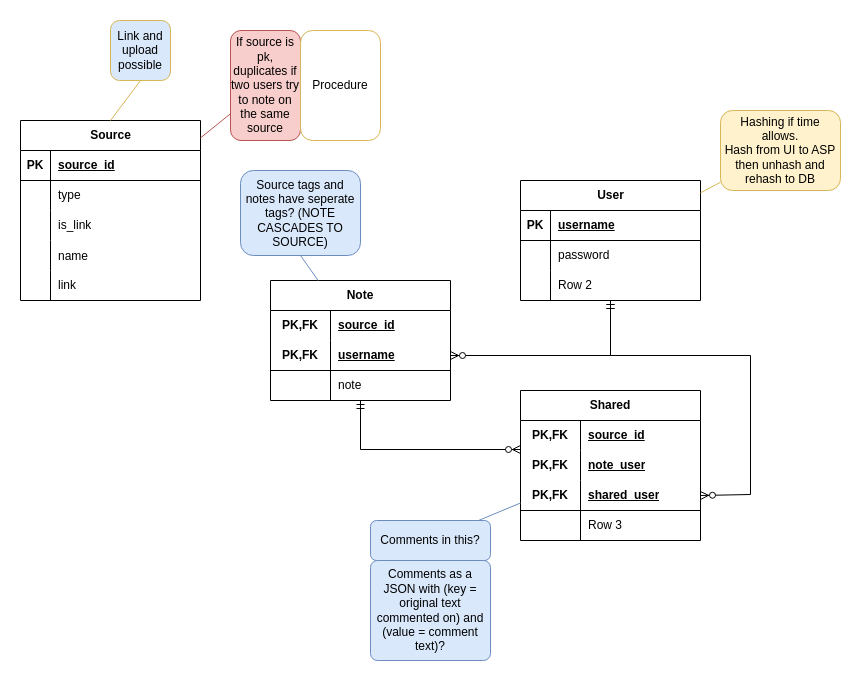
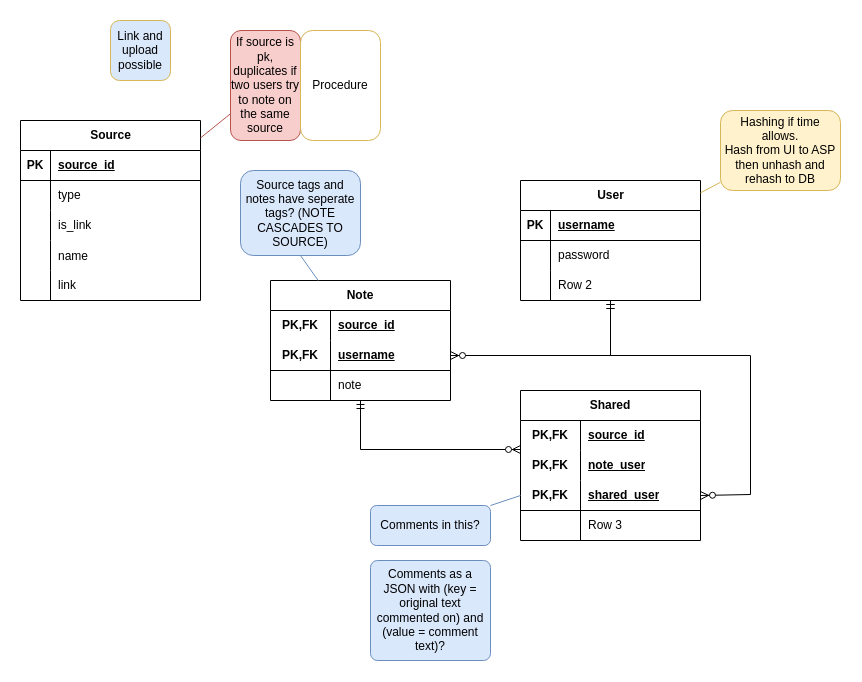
  <mxCell id="0" />
  <mxCell id="1" parent="0" />
  <mxCell id="2" value="Source" style="shape=table;startSize=30;container=1;collapsible=1;childLayout=tableLayout;fixedRows=1;rowLines=0;fontStyle=1;align=center;resizeLast=1;html=1;" vertex="1" parent="1"><mxGeometry x="20" y="120" width="180" height="180" as="geometry" /></mxCell>
  <mxCell id="3" value="" style="shape=tableRow;horizontal=0;startSize=0;swimlaneHead=0;swimlaneBody=0;fillColor=none;collapsible=0;dropTarget=0;points=[[0,0.5],[1,0.5]];portConstraint=eastwest;top=0;left=0;right=0;bottom=1;" vertex="1" parent="2"><mxGeometry y="30" width="180" height="30" as="geometry" /></mxCell>
  <mxCell id="4" value="PK" style="shape=partialRectangle;connectable=0;fillColor=none;top=0;left=0;bottom=0;right=0;fontStyle=1;overflow=hidden;whiteSpace=wrap;html=1;" vertex="1" parent="3"><mxGeometry width="30" height="30" as="geometry"><mxRectangle width="30" height="30" as="alternateBounds" /></mxGeometry></mxCell>
  <mxCell id="5" value="source_id" style="shape=partialRectangle;connectable=0;fillColor=none;top=0;left=0;bottom=0;right=0;align=left;spacingLeft=6;fontStyle=5;overflow=hidden;whiteSpace=wrap;html=1;" vertex="1" parent="3"><mxGeometry x="30" width="150" height="30" as="geometry"><mxRectangle width="150" height="30" as="alternateBounds" /></mxGeometry></mxCell>
  <mxCell id="6" value="" style="shape=tableRow;horizontal=0;startSize=0;swimlaneHead=0;swimlaneBody=0;fillColor=none;collapsible=0;dropTarget=0;points=[[0,0.5],[1,0.5]];portConstraint=eastwest;top=0;left=0;right=0;bottom=0;" vertex="1" parent="2"><mxGeometry y="60" width="180" height="30" as="geometry" /></mxCell>
  <mxCell id="7" value="" style="shape=partialRectangle;connectable=0;fillColor=none;top=0;left=0;bottom=0;right=0;editable=1;overflow=hidden;whiteSpace=wrap;html=1;" vertex="1" parent="6"><mxGeometry width="30" height="30" as="geometry"><mxRectangle width="30" height="30" as="alternateBounds" /></mxGeometry></mxCell>
  <mxCell id="8" value="type" style="shape=partialRectangle;connectable=0;fillColor=none;top=0;left=0;bottom=0;right=0;align=left;spacingLeft=6;overflow=hidden;whiteSpace=wrap;html=1;" vertex="1" parent="6"><mxGeometry x="30" width="150" height="30" as="geometry"><mxRectangle width="150" height="30" as="alternateBounds" /></mxGeometry></mxCell>
  <mxCell id="9" value="" style="shape=tableRow;horizontal=0;startSize=0;swimlaneHead=0;swimlaneBody=0;fillColor=none;collapsible=0;dropTarget=0;points=[[0,0.5],[1,0.5]];portConstraint=eastwest;top=0;left=0;right=0;bottom=0;" vertex="1" parent="2"><mxGeometry y="90" width="180" height="30" as="geometry" /></mxCell>
  <mxCell id="10" value="" style="shape=partialRectangle;connectable=0;fillColor=none;top=0;left=0;bottom=0;right=0;editable=1;overflow=hidden;whiteSpace=wrap;html=1;" vertex="1" parent="9"><mxGeometry width="30" height="30" as="geometry"><mxRectangle width="30" height="30" as="alternateBounds" /></mxGeometry></mxCell>
  <mxCell id="11" value="is_link" style="shape=partialRectangle;connectable=0;fillColor=none;top=0;left=0;bottom=0;right=0;align=left;spacingLeft=6;overflow=hidden;whiteSpace=wrap;html=1;" vertex="1" parent="9"><mxGeometry x="30" width="150" height="30" as="geometry"><mxRectangle width="150" height="30" as="alternateBounds" /></mxGeometry></mxCell>
  <mxCell id="12" value="" style="shape=tableRow;horizontal=0;startSize=0;swimlaneHead=0;swimlaneBody=0;fillColor=none;collapsible=0;dropTarget=0;points=[[0,0.5],[1,0.5]];portConstraint=eastwest;top=0;left=0;right=0;bottom=0;" vertex="1" parent="2"><mxGeometry y="120" width="180" height="30" as="geometry" /></mxCell>
  <mxCell id="13" value="" style="shape=partialRectangle;connectable=0;fillColor=none;top=0;left=0;bottom=0;right=0;editable=1;overflow=hidden;" vertex="1" parent="12"><mxGeometry width="30" height="30" as="geometry"><mxRectangle width="30" height="30" as="alternateBounds" /></mxGeometry></mxCell>
  <mxCell id="14" value="name" style="shape=partialRectangle;connectable=0;fillColor=none;top=0;left=0;bottom=0;right=0;align=left;spacingLeft=6;overflow=hidden;" vertex="1" parent="12"><mxGeometry x="30" width="150" height="30" as="geometry"><mxRectangle width="150" height="30" as="alternateBounds" /></mxGeometry></mxCell>
  <mxCell id="15" value="" style="shape=tableRow;horizontal=0;startSize=0;swimlaneHead=0;swimlaneBody=0;fillColor=none;collapsible=0;dropTarget=0;points=[[0,0.5],[1,0.5]];portConstraint=eastwest;top=0;left=0;right=0;bottom=0;" vertex="1" parent="2"><mxGeometry y="150" width="180" height="30" as="geometry" /></mxCell>
  <mxCell id="16" value="" style="shape=partialRectangle;connectable=0;fillColor=none;top=0;left=0;bottom=0;right=0;editable=1;overflow=hidden;whiteSpace=wrap;html=1;" vertex="1" parent="15"><mxGeometry width="30" height="30" as="geometry"><mxRectangle width="30" height="30" as="alternateBounds" /></mxGeometry></mxCell>
  <mxCell id="17" value="link" style="shape=partialRectangle;connectable=0;fillColor=none;top=0;left=0;bottom=0;right=0;align=left;spacingLeft=6;overflow=hidden;whiteSpace=wrap;html=1;" vertex="1" parent="15"><mxGeometry x="30" width="150" height="30" as="geometry"><mxRectangle width="150" height="30" as="alternateBounds" /></mxGeometry></mxCell>
  <mxCell id="18" value="Note" style="shape=table;startSize=30;container=1;collapsible=1;childLayout=tableLayout;fixedRows=1;rowLines=0;fontStyle=1;align=center;resizeLast=1;html=1;whiteSpace=wrap;" vertex="1" parent="1"><mxGeometry x="270" y="280" width="180" height="120" as="geometry" /></mxCell>
  <mxCell id="19" value="" style="shape=tableRow;horizontal=0;startSize=0;swimlaneHead=0;swimlaneBody=0;fillColor=none;collapsible=0;dropTarget=0;points=[[0,0.5],[1,0.5]];portConstraint=eastwest;top=0;left=0;right=0;bottom=0;html=1;" vertex="1" parent="18"><mxGeometry y="30" width="180" height="30" as="geometry" /></mxCell>
  <mxCell id="20" value="PK,FK" style="shape=partialRectangle;connectable=0;fillColor=none;top=0;left=0;bottom=0;right=0;fontStyle=1;overflow=hidden;html=1;whiteSpace=wrap;" vertex="1" parent="19"><mxGeometry width="60" height="30" as="geometry"><mxRectangle width="60" height="30" as="alternateBounds" /></mxGeometry></mxCell>
  <mxCell id="21" value="source_id" style="shape=partialRectangle;connectable=0;fillColor=none;top=0;left=0;bottom=0;right=0;align=left;spacingLeft=6;fontStyle=5;overflow=hidden;html=1;whiteSpace=wrap;" vertex="1" parent="19"><mxGeometry x="60" width="120" height="30" as="geometry"><mxRectangle width="120" height="30" as="alternateBounds" /></mxGeometry></mxCell>
  <mxCell id="22" value="" style="shape=tableRow;horizontal=0;startSize=0;swimlaneHead=0;swimlaneBody=0;fillColor=none;collapsible=0;dropTarget=0;points=[[0,0.5],[1,0.5]];portConstraint=eastwest;top=0;left=0;right=0;bottom=1;html=1;" vertex="1" parent="18"><mxGeometry y="60" width="180" height="30" as="geometry" /></mxCell>
  <mxCell id="23" value="PK,FK" style="shape=partialRectangle;connectable=0;fillColor=none;top=0;left=0;bottom=0;right=0;fontStyle=1;overflow=hidden;html=1;whiteSpace=wrap;" vertex="1" parent="22"><mxGeometry width="60" height="30" as="geometry"><mxRectangle width="60" height="30" as="alternateBounds" /></mxGeometry></mxCell>
  <mxCell id="24" value="username" style="shape=partialRectangle;connectable=0;fillColor=none;top=0;left=0;bottom=0;right=0;align=left;spacingLeft=6;fontStyle=5;overflow=hidden;html=1;whiteSpace=wrap;" vertex="1" parent="22"><mxGeometry x="60" width="120" height="30" as="geometry"><mxRectangle width="120" height="30" as="alternateBounds" /></mxGeometry></mxCell>
  <mxCell id="25" value="" style="shape=tableRow;horizontal=0;startSize=0;swimlaneHead=0;swimlaneBody=0;fillColor=none;collapsible=0;dropTarget=0;points=[[0,0.5],[1,0.5]];portConstraint=eastwest;top=0;left=0;right=0;bottom=0;html=1;" vertex="1" parent="18"><mxGeometry y="90" width="180" height="30" as="geometry" /></mxCell>
  <mxCell id="26" value="" style="shape=partialRectangle;connectable=0;fillColor=none;top=0;left=0;bottom=0;right=0;editable=1;overflow=hidden;html=1;whiteSpace=wrap;" vertex="1" parent="25"><mxGeometry width="60" height="30" as="geometry"><mxRectangle width="60" height="30" as="alternateBounds" /></mxGeometry></mxCell>
  <mxCell id="27" value="note" style="shape=partialRectangle;connectable=0;fillColor=none;top=0;left=0;bottom=0;right=0;align=left;spacingLeft=6;overflow=hidden;html=1;whiteSpace=wrap;" vertex="1" parent="25"><mxGeometry x="60" width="120" height="30" as="geometry"><mxRectangle width="120" height="30" as="alternateBounds" /></mxGeometry></mxCell>
  <mxCell id="28" value="User" style="shape=table;startSize=30;container=1;collapsible=1;childLayout=tableLayout;fixedRows=1;rowLines=0;fontStyle=1;align=center;resizeLast=1;html=1;" vertex="1" parent="1"><mxGeometry x="520" y="180" width="180" height="120" as="geometry" /></mxCell>
  <mxCell id="29" value="" style="shape=tableRow;horizontal=0;startSize=0;swimlaneHead=0;swimlaneBody=0;fillColor=none;collapsible=0;dropTarget=0;points=[[0,0.5],[1,0.5]];portConstraint=eastwest;top=0;left=0;right=0;bottom=1;" vertex="1" parent="28"><mxGeometry y="30" width="180" height="30" as="geometry" /></mxCell>
  <mxCell id="30" value="PK" style="shape=partialRectangle;connectable=0;fillColor=none;top=0;left=0;bottom=0;right=0;fontStyle=1;overflow=hidden;whiteSpace=wrap;html=1;" vertex="1" parent="29"><mxGeometry width="30" height="30" as="geometry"><mxRectangle width="30" height="30" as="alternateBounds" /></mxGeometry></mxCell>
  <mxCell id="31" value="username" style="shape=partialRectangle;connectable=0;fillColor=none;top=0;left=0;bottom=0;right=0;align=left;spacingLeft=6;fontStyle=5;overflow=hidden;whiteSpace=wrap;html=1;" vertex="1" parent="29"><mxGeometry x="30" width="150" height="30" as="geometry"><mxRectangle width="150" height="30" as="alternateBounds" /></mxGeometry></mxCell>
  <mxCell id="32" value="" style="shape=tableRow;horizontal=0;startSize=0;swimlaneHead=0;swimlaneBody=0;fillColor=none;collapsible=0;dropTarget=0;points=[[0,0.5],[1,0.5]];portConstraint=eastwest;top=0;left=0;right=0;bottom=0;" vertex="1" parent="28"><mxGeometry y="60" width="180" height="30" as="geometry" /></mxCell>
  <mxCell id="33" value="" style="shape=partialRectangle;connectable=0;fillColor=none;top=0;left=0;bottom=0;right=0;editable=1;overflow=hidden;whiteSpace=wrap;html=1;" vertex="1" parent="32"><mxGeometry width="30" height="30" as="geometry"><mxRectangle width="30" height="30" as="alternateBounds" /></mxGeometry></mxCell>
  <mxCell id="34" value="password" style="shape=partialRectangle;connectable=0;fillColor=none;top=0;left=0;bottom=0;right=0;align=left;spacingLeft=6;overflow=hidden;whiteSpace=wrap;html=1;" vertex="1" parent="32"><mxGeometry x="30" width="150" height="30" as="geometry"><mxRectangle width="150" height="30" as="alternateBounds" /></mxGeometry></mxCell>
  <mxCell id="35" value="" style="shape=tableRow;horizontal=0;startSize=0;swimlaneHead=0;swimlaneBody=0;fillColor=none;collapsible=0;dropTarget=0;points=[[0,0.5],[1,0.5]];portConstraint=eastwest;top=0;left=0;right=0;bottom=0;" vertex="1" parent="28"><mxGeometry y="90" width="180" height="30" as="geometry" /></mxCell>
  <mxCell id="36" value="" style="shape=partialRectangle;connectable=0;fillColor=none;top=0;left=0;bottom=0;right=0;editable=1;overflow=hidden;whiteSpace=wrap;html=1;" vertex="1" parent="35"><mxGeometry width="30" height="30" as="geometry"><mxRectangle width="30" height="30" as="alternateBounds" /></mxGeometry></mxCell>
  <mxCell id="37" value="Row 2" style="shape=partialRectangle;connectable=0;fillColor=none;top=0;left=0;bottom=0;right=0;align=left;spacingLeft=6;overflow=hidden;whiteSpace=wrap;html=1;" vertex="1" parent="35"><mxGeometry x="30" width="150" height="30" as="geometry"><mxRectangle width="150" height="30" as="alternateBounds" /></mxGeometry></mxCell>
  <mxCell id="38" value="Link and upload possible" style="rounded=1;whiteSpace=wrap;html=1;fillColor=#dae8fc;strokeColor=#d6b656;" vertex="1" parent="1"><mxGeometry x="110" y="20" width="60" height="60" as="geometry" /></mxCell>
- <mxCell id="39" value="" style="endArrow=none;html=1;rounded=0;exitX=0.5;exitY=0;exitDx=0;exitDy=0;entryX=0.5;entryY=1;entryDx=0;entryDy=0;fillColor=#fff2cc;strokeColor=#d6b656;" edge="1" parent="1" source="2" target="38"><mxGeometry width="50" height="50" relative="1" as="geometry"><mxPoint x="380" y="230" as="sourcePoint" /><mxPoint x="430" y="180" as="targetPoint" /></mxGeometry></mxCell>
  <mxCell id="40" value="" style="edgeStyle=orthogonalEdgeStyle;fontSize=12;html=1;endArrow=ERzeroToMany;startArrow=ERmandOne;rounded=0;entryX=1;entryY=0.5;entryDx=0;entryDy=0;" edge="1" parent="1" source="28" target="22"><mxGeometry width="100" height="100" relative="1" as="geometry"><mxPoint x="600" y="440" as="sourcePoint" /><mxPoint x="700" y="340" as="targetPoint" /></mxGeometry></mxCell>
  <mxCell id="41" value="If source is pk, duplicates if two users try to note on the same source" style="rounded=1;whiteSpace=wrap;html=1;fillColor=#f8cecc;strokeColor=#b85450;" vertex="1" parent="1"><mxGeometry x="230" y="30" width="70" height="110" as="geometry" /></mxCell>
  <mxCell id="42" value="" style="endArrow=none;html=1;rounded=0;fillColor=#f8cecc;strokeColor=#b85450;" edge="1" parent="1" source="2" target="41"><mxGeometry width="50" height="50" relative="1" as="geometry"><mxPoint x="380" y="330" as="sourcePoint" /><mxPoint x="430" y="280" as="targetPoint" /></mxGeometry></mxCell>
  <mxCell id="43" value="Source tags and notes have seperate tags? (NOTE CASCADES TO SOURCE)" style="rounded=1;whiteSpace=wrap;html=1;fillColor=#dae8fc;strokeColor=#6c8ebf;" vertex="1" parent="1"><mxGeometry x="240" y="170" width="120" height="85" as="geometry" /></mxCell>
  <mxCell id="44" value="" style="endArrow=none;html=1;rounded=0;entryX=0.5;entryY=1;entryDx=0;entryDy=0;fillColor=#dae8fc;strokeColor=#6c8ebf;" edge="1" parent="1" source="18" target="43"><mxGeometry width="50" height="50" relative="1" as="geometry"><mxPoint x="380" y="330" as="sourcePoint" /><mxPoint x="430" y="280" as="targetPoint" /></mxGeometry></mxCell>
  <mxCell id="45" value="Shared" style="shape=table;startSize=30;container=1;collapsible=1;childLayout=tableLayout;fixedRows=1;rowLines=0;fontStyle=1;align=center;resizeLast=1;html=1;whiteSpace=wrap;" vertex="1" parent="1"><mxGeometry x="520" y="390" width="180" height="150" as="geometry" /></mxCell>
  <mxCell id="46" value="" style="shape=tableRow;horizontal=0;startSize=0;swimlaneHead=0;swimlaneBody=0;fillColor=none;collapsible=0;dropTarget=0;points=[[0,0.5],[1,0.5]];portConstraint=eastwest;top=0;left=0;right=0;bottom=0;html=1;" vertex="1" parent="45"><mxGeometry y="30" width="180" height="30" as="geometry" /></mxCell>
  <mxCell id="47" value="PK,FK" style="shape=partialRectangle;connectable=0;fillColor=none;top=0;left=0;bottom=0;right=0;fontStyle=1;overflow=hidden;html=1;whiteSpace=wrap;" vertex="1" parent="46"><mxGeometry width="60" height="30" as="geometry"><mxRectangle width="60" height="30" as="alternateBounds" /></mxGeometry></mxCell>
  <mxCell id="48" value="source_id" style="shape=partialRectangle;connectable=0;fillColor=none;top=0;left=0;bottom=0;right=0;align=left;spacingLeft=6;fontStyle=5;overflow=hidden;html=1;whiteSpace=wrap;" vertex="1" parent="46"><mxGeometry x="60" width="120" height="30" as="geometry"><mxRectangle width="120" height="30" as="alternateBounds" /></mxGeometry></mxCell>
  <mxCell id="49" value="" style="shape=tableRow;horizontal=0;startSize=0;swimlaneHead=0;swimlaneBody=0;fillColor=none;collapsible=0;dropTarget=0;points=[[0,0.5],[1,0.5]];portConstraint=eastwest;top=0;left=0;right=0;bottom=0;html=1;" vertex="1" parent="45"><mxGeometry y="60" width="180" height="30" as="geometry" /></mxCell>
  <mxCell id="50" value="PK,FK" style="shape=partialRectangle;connectable=0;fillColor=none;top=0;left=0;bottom=0;right=0;fontStyle=1;overflow=hidden;html=1;whiteSpace=wrap;" vertex="1" parent="49"><mxGeometry width="60" height="30" as="geometry"><mxRectangle width="60" height="30" as="alternateBounds" /></mxGeometry></mxCell>
  <mxCell id="51" value="note_user" style="shape=partialRectangle;connectable=0;fillColor=none;top=0;left=0;bottom=0;right=0;align=left;spacingLeft=6;fontStyle=5;overflow=hidden;html=1;whiteSpace=wrap;" vertex="1" parent="49"><mxGeometry x="60" width="120" height="30" as="geometry"><mxRectangle width="120" height="30" as="alternateBounds" /></mxGeometry></mxCell>
  <mxCell id="52" value="" style="shape=tableRow;horizontal=0;startSize=0;swimlaneHead=0;swimlaneBody=0;fillColor=none;collapsible=0;dropTarget=0;points=[[0,0.5],[1,0.5]];portConstraint=eastwest;top=0;left=0;right=0;bottom=1;html=1;" vertex="1" parent="45"><mxGeometry y="90" width="180" height="30" as="geometry" /></mxCell>
  <mxCell id="53" value="PK,FK" style="shape=partialRectangle;connectable=0;fillColor=none;top=0;left=0;bottom=0;right=0;fontStyle=1;overflow=hidden;html=1;whiteSpace=wrap;" vertex="1" parent="52"><mxGeometry width="60" height="30" as="geometry"><mxRectangle width="60" height="30" as="alternateBounds" /></mxGeometry></mxCell>
  <mxCell id="54" value="shared_user" style="shape=partialRectangle;connectable=0;fillColor=none;top=0;left=0;bottom=0;right=0;align=left;spacingLeft=6;fontStyle=5;overflow=hidden;html=1;whiteSpace=wrap;" vertex="1" parent="52"><mxGeometry x="60" width="120" height="30" as="geometry"><mxRectangle width="120" height="30" as="alternateBounds" /></mxGeometry></mxCell>
  <mxCell id="55" value="" style="shape=tableRow;horizontal=0;startSize=0;swimlaneHead=0;swimlaneBody=0;fillColor=none;collapsible=0;dropTarget=0;points=[[0,0.5],[1,0.5]];portConstraint=eastwest;top=0;left=0;right=0;bottom=0;html=1;" vertex="1" parent="45"><mxGeometry y="120" width="180" height="30" as="geometry" /></mxCell>
  <mxCell id="56" value="" style="shape=partialRectangle;connectable=0;fillColor=none;top=0;left=0;bottom=0;right=0;editable=1;overflow=hidden;html=1;whiteSpace=wrap;" vertex="1" parent="55"><mxGeometry width="60" height="30" as="geometry"><mxRectangle width="60" height="30" as="alternateBounds" /></mxGeometry></mxCell>
  <mxCell id="57" value="Row 3" style="shape=partialRectangle;connectable=0;fillColor=none;top=0;left=0;bottom=0;right=0;align=left;spacingLeft=6;overflow=hidden;html=1;whiteSpace=wrap;" vertex="1" parent="55"><mxGeometry x="60" width="120" height="30" as="geometry"><mxRectangle width="120" height="30" as="alternateBounds" /></mxGeometry></mxCell>
  <mxCell id="58" value="" style="edgeStyle=orthogonalEdgeStyle;fontSize=12;html=1;endArrow=ERzeroToMany;startArrow=ERmandOne;rounded=0;entryX=1;entryY=0.5;entryDx=0;entryDy=0;" edge="1" parent="1" source="28" target="52"><mxGeometry width="100" height="100" relative="1" as="geometry"><mxPoint x="620" y="265" as="sourcePoint" /><mxPoint x="460" y="365" as="targetPoint" /><Array as="points"><mxPoint x="610" y="355" /><mxPoint x="750" y="355" /><mxPoint x="750" y="494" /></Array></mxGeometry></mxCell>
  <mxCell id="59" value="" style="edgeStyle=orthogonalEdgeStyle;fontSize=12;html=1;endArrow=ERzeroToMany;startArrow=ERmandOne;rounded=0;" edge="1" parent="1" source="18" target="45"><mxGeometry width="100" height="100" relative="1" as="geometry"><mxPoint x="485" y="470" as="sourcePoint" /><mxPoint x="520" y="500" as="targetPoint" /><Array as="points"><mxPoint x="360" y="449" /></Array></mxGeometry></mxCell>
- <mxCell id="60" value="Comments in this?" style="rounded=1;whiteSpace=wrap;html=1;fillColor=#dae8fc;strokeColor=#6c8ebf;" vertex="1" parent="1"><mxGeometry x="370" y="520" width="120" height="40" as="geometry" /></mxCell>
+ <mxCell id="60" value="Comments in this?" style="rounded=1;whiteSpace=wrap;html=1;fillColor=#dae8fc;strokeColor=#6c8ebf;" vertex="1" parent="1"><mxGeometry x="370" y="505" width="120" height="40" as="geometry" /></mxCell>
  <mxCell id="61" value="" style="endArrow=none;html=1;rounded=0;fillColor=#dae8fc;strokeColor=#6c8ebf;" edge="1" parent="1" source="60" target="45"><mxGeometry width="50" height="50" relative="1" as="geometry"><mxPoint x="380" y="370" as="sourcePoint" /><mxPoint x="430" y="320" as="targetPoint" /></mxGeometry></mxCell>
  <mxCell id="62" value="Comments as a JSON with (key = original text commented on) and (value = comment text)?" style="rounded=1;whiteSpace=wrap;html=1;fillColor=#dae8fc;strokeColor=#6c8ebf;arcSize=7;" vertex="1" parent="1"><mxGeometry x="370" y="560" width="120" height="100" as="geometry" /></mxCell>
  <mxCell id="63" value="Hashing if time allows.&lt;br&gt;Hash from UI to ASP then unhash and rehash to DB" style="rounded=1;whiteSpace=wrap;html=1;fillColor=#fff2cc;strokeColor=#d6b656;" vertex="1" parent="1"><mxGeometry x="720" y="110" width="120" height="80" as="geometry" /></mxCell>
  <mxCell id="64" value="" style="endArrow=none;html=1;rounded=0;fillColor=#fff2cc;strokeColor=#d6b656;" edge="1" parent="1" source="28" target="63"><mxGeometry width="50" height="50" relative="1" as="geometry"><mxPoint x="740" y="265" as="sourcePoint" /><mxPoint x="790" y="215" as="targetPoint" /></mxGeometry></mxCell>
  <mxCell id="65" value="Procedure" style="rounded=1;whiteSpace=wrap;html=1;fillColor=#ffffff;strokeColor=#d6b656;" vertex="1" parent="1"><mxGeometry x="300" y="30" width="80" height="110" as="geometry" /></mxCell>
